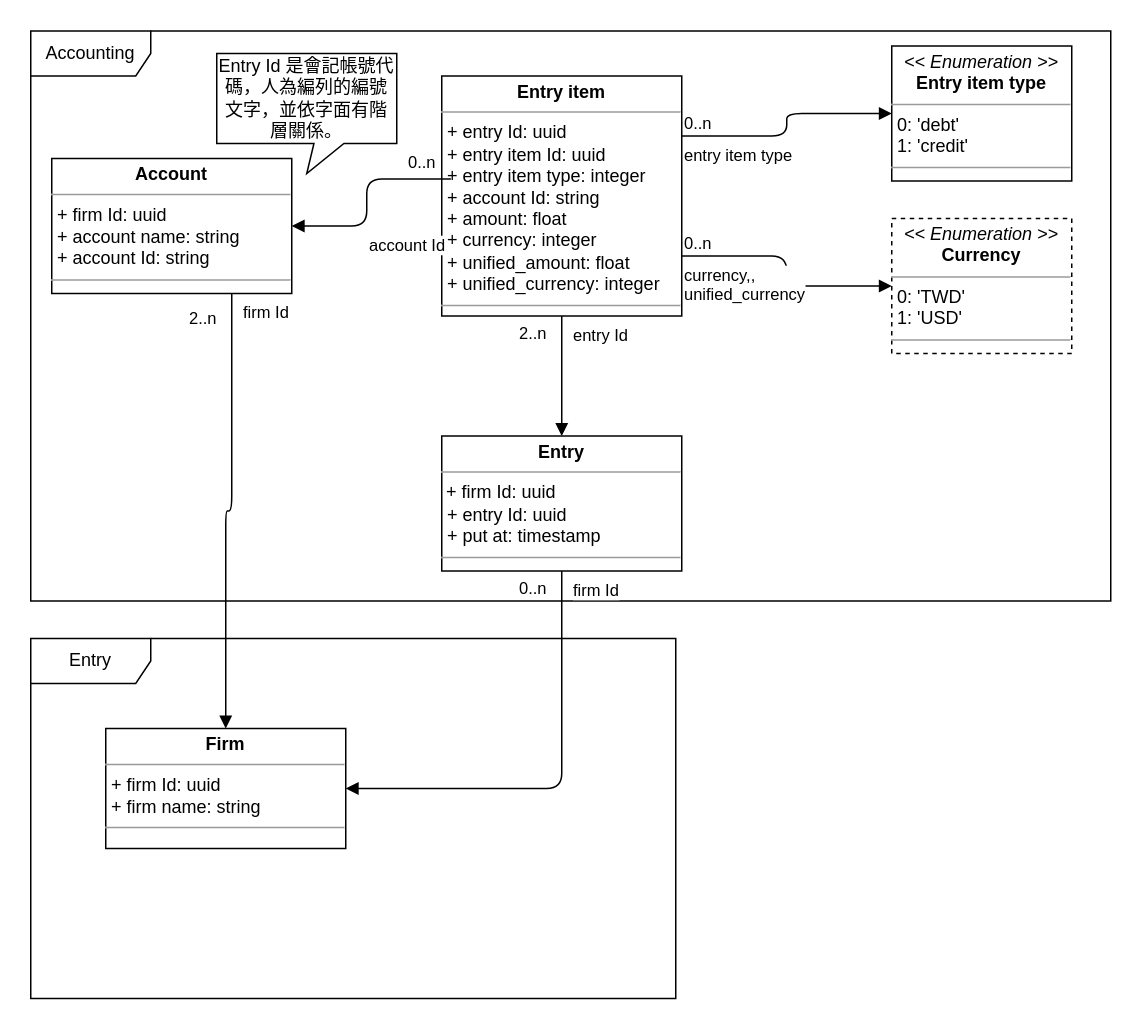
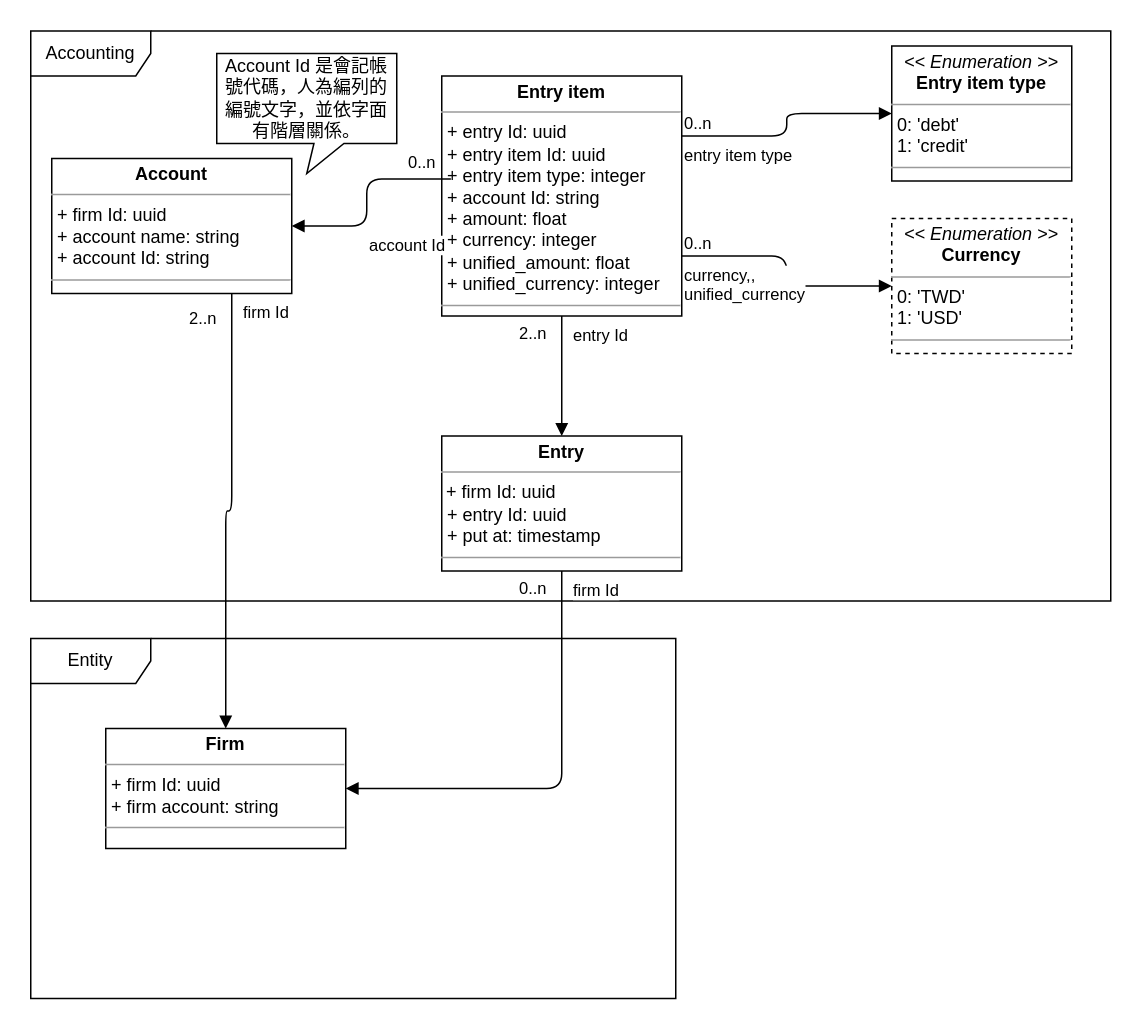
  <mxCell id="0" />
  <mxCell id="1" parent="0" />
  <mxCell id="2" value="Accounting" style="shape=umlFrame;whiteSpace=wrap;html=1;width=80;height=30;" parent="1" vertex="1"><mxGeometry x="20" y="20" width="720" height="380" as="geometry" /></mxCell>
  <mxCell id="3" value="&lt;p style=&quot;margin: 0px ; margin-top: 4px ; text-align: center&quot;&gt;&lt;b&gt;Account&lt;/b&gt;&lt;/p&gt;&lt;hr size=&quot;1&quot;&gt;&lt;p style=&quot;margin: 0px ; margin-left: 4px&quot;&gt;+ firm Id: uuid&lt;/p&gt;&lt;p style=&quot;margin: 0px ; margin-left: 4px&quot;&gt;+ account name: string&lt;/p&gt;&lt;p style=&quot;margin: 0px ; margin-left: 4px&quot;&gt;+ account Id: string&lt;/p&gt;&lt;hr size=&quot;1&quot;&gt;&lt;p style=&quot;margin: 0px ; margin-left: 4px&quot;&gt;&lt;br&gt;&lt;/p&gt;" style="verticalAlign=top;align=left;overflow=fill;fontSize=12;fontFamily=Helvetica;html=1;" parent="1" vertex="1"><mxGeometry x="34" y="105" width="160" height="90" as="geometry" /></mxCell>
- <mxCell id="4" value="Entry Id 是會記帳號代碼，人為編列的編號文字，並依字面有階層關係。" style="shape=callout;whiteSpace=wrap;html=1;perimeter=calloutPerimeter;size=20;position=0.54;" parent="1" vertex="1"><mxGeometry x="144" y="35" width="120" height="80" as="geometry" /></mxCell>
+ <mxCell id="4" value="Account Id 是會記帳號代碼，人為編列的編號文字，並依字面有階層關係。" style="shape=callout;whiteSpace=wrap;html=1;perimeter=calloutPerimeter;size=20;position=0.54;" parent="1" vertex="1"><mxGeometry x="144" y="35" width="120" height="80" as="geometry" /></mxCell>
  <mxCell id="5" value="&lt;p style=&quot;margin: 0px ; margin-top: 4px ; text-align: center&quot;&gt;&lt;b&gt;Entry item&lt;/b&gt;&lt;/p&gt;&lt;hr size=&quot;1&quot;&gt;&lt;p style=&quot;margin: 0px ; margin-left: 4px&quot;&gt;&lt;span&gt;+ entry Id: uuid&lt;/span&gt;&lt;br&gt;&lt;/p&gt;&lt;p style=&quot;margin: 0px ; margin-left: 4px&quot;&gt;+ entry item Id: uuid&lt;/p&gt;&lt;p style=&quot;margin: 0px ; margin-left: 4px&quot;&gt;+ entry item type: integer&lt;/p&gt;&lt;p style=&quot;margin: 0px ; margin-left: 4px&quot;&gt;+ account Id: string&lt;/p&gt;&lt;p style=&quot;margin: 0px ; margin-left: 4px&quot;&gt;+ amount: float&lt;/p&gt;&lt;p style=&quot;margin: 0px ; margin-left: 4px&quot;&gt;+ currency: integer&lt;/p&gt;&lt;p style=&quot;margin: 0px ; margin-left: 4px&quot;&gt;+ unified_amount: float&lt;/p&gt;&lt;p style=&quot;margin: 0px ; margin-left: 4px&quot;&gt;+ unified_currency: integer&lt;/p&gt;&lt;hr size=&quot;1&quot;&gt;&lt;p style=&quot;margin: 0px ; margin-left: 4px&quot;&gt;&lt;br&gt;&lt;/p&gt;" style="verticalAlign=top;align=left;overflow=fill;fontSize=12;fontFamily=Helvetica;html=1;" parent="1" vertex="1"><mxGeometry x="294" y="50" width="160" height="160" as="geometry" /></mxCell>
  <mxCell id="6" value="&lt;p style=&quot;margin: 0px ; margin-top: 4px ; text-align: center&quot;&gt;&lt;i&gt;&amp;lt;&amp;lt; Enumeration &amp;gt;&amp;gt;&lt;/i&gt;&lt;br&gt;&lt;b&gt;Currency&lt;/b&gt;&lt;/p&gt;&lt;hr size=&quot;1&quot;&gt;&lt;p style=&quot;margin: 0px ; margin-left: 4px&quot;&gt;0: 'TWD'&lt;br&gt;1: 'USD'&lt;/p&gt;&lt;hr size=&quot;1&quot;&gt;&lt;p style=&quot;margin: 0px ; margin-left: 4px&quot;&gt;&lt;br&gt;&lt;/p&gt;" style="verticalAlign=top;align=left;overflow=fill;fontSize=12;fontFamily=Helvetica;html=1;dashed=1;" parent="1" vertex="1"><mxGeometry x="594" y="145" width="120" height="90" as="geometry" /></mxCell>
  <mxCell id="7" value="currency,,&lt;br&gt;unified_currency" style="endArrow=block;endFill=1;html=1;edgeStyle=orthogonalEdgeStyle;align=left;verticalAlign=top;exitX=1;exitY=0.75;exitDx=0;exitDy=0;entryX=0;entryY=0.5;entryDx=0;entryDy=0;" parent="1" source="5" target="6" edge="1"><mxGeometry x="-1" relative="1" as="geometry"><mxPoint x="284" y="165" as="sourcePoint" /><mxPoint x="444" y="165" as="targetPoint" /></mxGeometry></mxCell>
  <mxCell id="8" value="0..n" style="edgeLabel;resizable=0;html=1;align=left;verticalAlign=bottom;" parent="7" connectable="0" vertex="1"><mxGeometry x="-1" relative="1" as="geometry" /></mxCell>
  <mxCell id="9" value="account Id" style="endArrow=block;endFill=1;html=1;edgeStyle=orthogonalEdgeStyle;align=left;verticalAlign=top;exitX=0.038;exitY=0.429;exitDx=0;exitDy=0;exitPerimeter=0;entryX=1;entryY=0.5;entryDx=0;entryDy=0;" parent="1" source="5" target="3" edge="1"><mxGeometry x="0.271" relative="1" as="geometry"><mxPoint x="414" y="247.96" as="sourcePoint" /><mxPoint x="-46" y="165" as="targetPoint" /><mxPoint as="offset" /></mxGeometry></mxCell>
  <mxCell id="10" value="0..n" style="edgeLabel;resizable=0;html=1;align=left;verticalAlign=bottom;" parent="9" connectable="0" vertex="1"><mxGeometry x="-1" relative="1" as="geometry"><mxPoint x="-30" y="-2.96" as="offset" /></mxGeometry></mxCell>
- <mxCell id="11" value="Entry" style="shape=umlFrame;whiteSpace=wrap;html=1;width=80;height=30;" parent="1" vertex="1"><mxGeometry x="20" y="425" width="430" height="240" as="geometry" /></mxCell>
- <mxCell id="12" value="&lt;p style=&quot;margin: 0px ; margin-top: 4px ; text-align: center&quot;&gt;&lt;b&gt;Firm&lt;/b&gt;&lt;/p&gt;&lt;hr size=&quot;1&quot;&gt;&lt;p style=&quot;margin: 0px ; margin-left: 4px&quot;&gt;+ firm Id: uuid&lt;/p&gt;&lt;p style=&quot;margin: 0px ; margin-left: 4px&quot;&gt;+ firm name: string&lt;/p&gt;&lt;hr size=&quot;1&quot;&gt;&lt;p style=&quot;margin: 0px ; margin-left: 4px&quot;&gt;&lt;br&gt;&lt;/p&gt;" style="verticalAlign=top;align=left;overflow=fill;fontSize=12;fontFamily=Helvetica;html=1;" parent="1" vertex="1"><mxGeometry x="70" y="485" width="160" height="80" as="geometry" /></mxCell>
+ <mxCell id="11" value="Entity" style="shape=umlFrame;whiteSpace=wrap;html=1;width=80;height=30;" parent="1" vertex="1"><mxGeometry x="20" y="425" width="430" height="240" as="geometry" /></mxCell>
+ <mxCell id="12" value="&lt;p style=&quot;margin: 0px ; margin-top: 4px ; text-align: center&quot;&gt;&lt;b&gt;Firm&lt;/b&gt;&lt;/p&gt;&lt;hr size=&quot;1&quot;&gt;&lt;p style=&quot;margin: 0px ; margin-left: 4px&quot;&gt;+ firm Id: uuid&lt;/p&gt;&lt;p style=&quot;margin: 0px ; margin-left: 4px&quot;&gt;+ firm account: string&lt;/p&gt;&lt;hr size=&quot;1&quot;&gt;&lt;p style=&quot;margin: 0px ; margin-left: 4px&quot;&gt;&lt;br&gt;&lt;/p&gt;" style="verticalAlign=top;align=left;overflow=fill;fontSize=12;fontFamily=Helvetica;html=1;" parent="1" vertex="1"><mxGeometry x="70" y="485" width="160" height="80" as="geometry" /></mxCell>
  <mxCell id="13" value="&lt;p style=&quot;margin: 0px ; margin-top: 4px ; text-align: center&quot;&gt;&lt;b&gt;Entry&lt;/b&gt;&lt;/p&gt;&lt;hr size=&quot;1&quot;&gt;&amp;nbsp;+ firm Id: uuid&lt;br&gt;&lt;p style=&quot;margin: 0px ; margin-left: 4px&quot;&gt;+ entry Id: uuid&lt;/p&gt;&lt;p style=&quot;margin: 0px ; margin-left: 4px&quot;&gt;+ put at: timestamp&lt;/p&gt;&lt;hr size=&quot;1&quot;&gt;&lt;p style=&quot;margin: 0px ; margin-left: 4px&quot;&gt;&lt;br&gt;&lt;/p&gt;" style="verticalAlign=top;align=left;overflow=fill;fontSize=12;fontFamily=Helvetica;html=1;" vertex="1" parent="1"><mxGeometry x="294" y="290" width="160" height="90" as="geometry" /></mxCell>
  <mxCell id="14" value="firm Id" style="endArrow=block;endFill=1;html=1;edgeStyle=orthogonalEdgeStyle;align=left;verticalAlign=top;exitX=0.5;exitY=1;exitDx=0;exitDy=0;entryX=1;entryY=0.5;entryDx=0;entryDy=0;" edge="1" parent="1" source="13" target="12"><mxGeometry x="-1" y="6" relative="1" as="geometry"><mxPoint x="304.08" y="146.48" as="sourcePoint" /><mxPoint x="194" y="-45" as="targetPoint" /><mxPoint as="offset" /></mxGeometry></mxCell>
  <mxCell id="15" value="0..n" style="edgeLabel;resizable=0;html=1;align=left;verticalAlign=bottom;" connectable="0" vertex="1" parent="14"><mxGeometry x="-1" relative="1" as="geometry"><mxPoint x="-30" y="20" as="offset" /></mxGeometry></mxCell>
  <mxCell id="16" value="&lt;p style=&quot;margin: 0px ; margin-top: 4px ; text-align: center&quot;&gt;&lt;i&gt;&amp;lt;&amp;lt; Enumeration &amp;gt;&amp;gt;&lt;/i&gt;&lt;br&gt;&lt;b&gt;Entry item type&lt;/b&gt;&lt;/p&gt;&lt;hr size=&quot;1&quot;&gt;&lt;p style=&quot;margin: 0px ; margin-left: 4px&quot;&gt;0: 'debt'&lt;br&gt;1: 'credit'&lt;/p&gt;&lt;hr size=&quot;1&quot;&gt;&lt;p style=&quot;margin: 0px ; margin-left: 4px&quot;&gt;&lt;br&gt;&lt;/p&gt;" style="verticalAlign=top;align=left;overflow=fill;fontSize=12;fontFamily=Helvetica;html=1;" vertex="1" parent="1"><mxGeometry x="594" y="30" width="120" height="90" as="geometry" /></mxCell>
  <mxCell id="17" value="entry item type" style="endArrow=block;endFill=1;html=1;edgeStyle=orthogonalEdgeStyle;align=left;verticalAlign=top;exitX=1;exitY=0.25;exitDx=0;exitDy=0;entryX=0;entryY=0.5;entryDx=0;entryDy=0;" edge="1" parent="1" source="5" target="16"><mxGeometry x="-1" relative="1" as="geometry"><mxPoint x="484" y="210" as="sourcePoint" /><mxPoint x="664" y="295" as="targetPoint" /></mxGeometry></mxCell>
  <mxCell id="18" value="0..n" style="edgeLabel;resizable=0;html=1;align=left;verticalAlign=bottom;" connectable="0" vertex="1" parent="17"><mxGeometry x="-1" relative="1" as="geometry" /></mxCell>
  <mxCell id="19" value="entry Id" style="endArrow=block;endFill=1;html=1;edgeStyle=orthogonalEdgeStyle;align=left;verticalAlign=top;exitX=0.5;exitY=1;exitDx=0;exitDy=0;entryX=0.5;entryY=0;entryDx=0;entryDy=0;" edge="1" parent="1" source="5" target="13"><mxGeometry x="-1" y="6" relative="1" as="geometry"><mxPoint x="330.08" y="165.06" as="sourcePoint" /><mxPoint x="204" y="160" as="targetPoint" /><mxPoint as="offset" /></mxGeometry></mxCell>
  <mxCell id="20" value="2..n" style="edgeLabel;resizable=0;html=1;align=left;verticalAlign=bottom;" connectable="0" vertex="1" parent="19"><mxGeometry x="-1" relative="1" as="geometry"><mxPoint x="-30" y="20" as="offset" /></mxGeometry></mxCell>
  <mxCell id="21" value="firm Id" style="endArrow=block;endFill=1;html=1;edgeStyle=orthogonalEdgeStyle;align=left;verticalAlign=top;exitX=0.75;exitY=1;exitDx=0;exitDy=0;entryX=0.5;entryY=0;entryDx=0;entryDy=0;" edge="1" parent="1" source="3" target="12"><mxGeometry x="-1" y="6" relative="1" as="geometry"><mxPoint x="384" y="95" as="sourcePoint" /><mxPoint x="74" y="-15" as="targetPoint" /><mxPoint as="offset" /></mxGeometry></mxCell>
  <mxCell id="22" value="2..n" style="edgeLabel;resizable=0;html=1;align=left;verticalAlign=bottom;" connectable="0" vertex="1" parent="21"><mxGeometry x="-1" relative="1" as="geometry"><mxPoint x="-30" y="25" as="offset" /></mxGeometry></mxCell>
